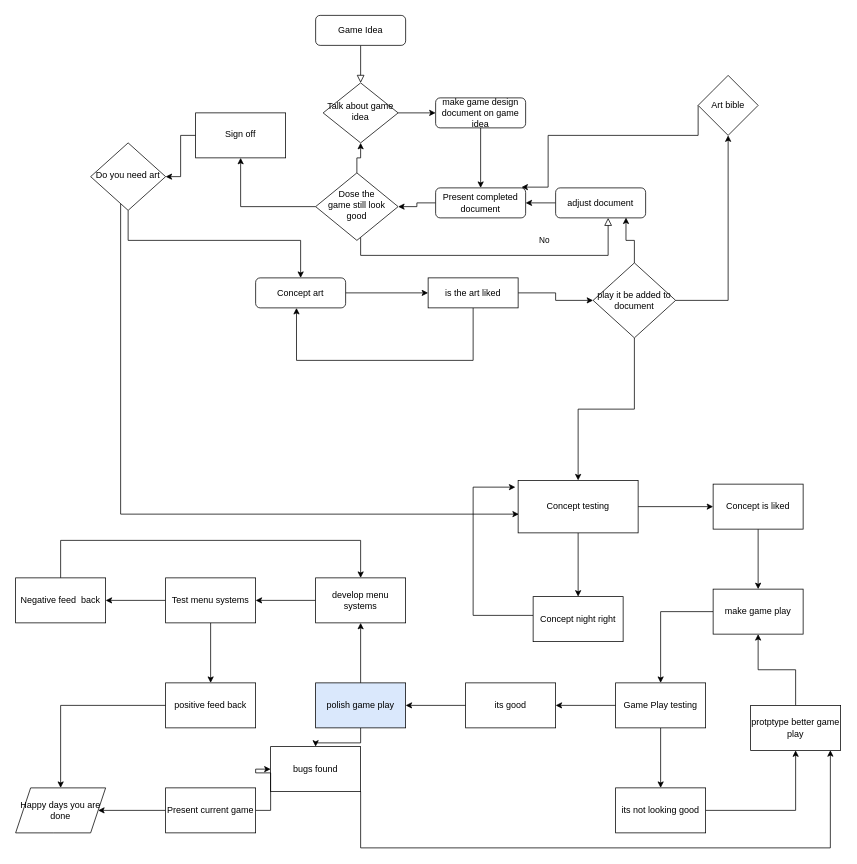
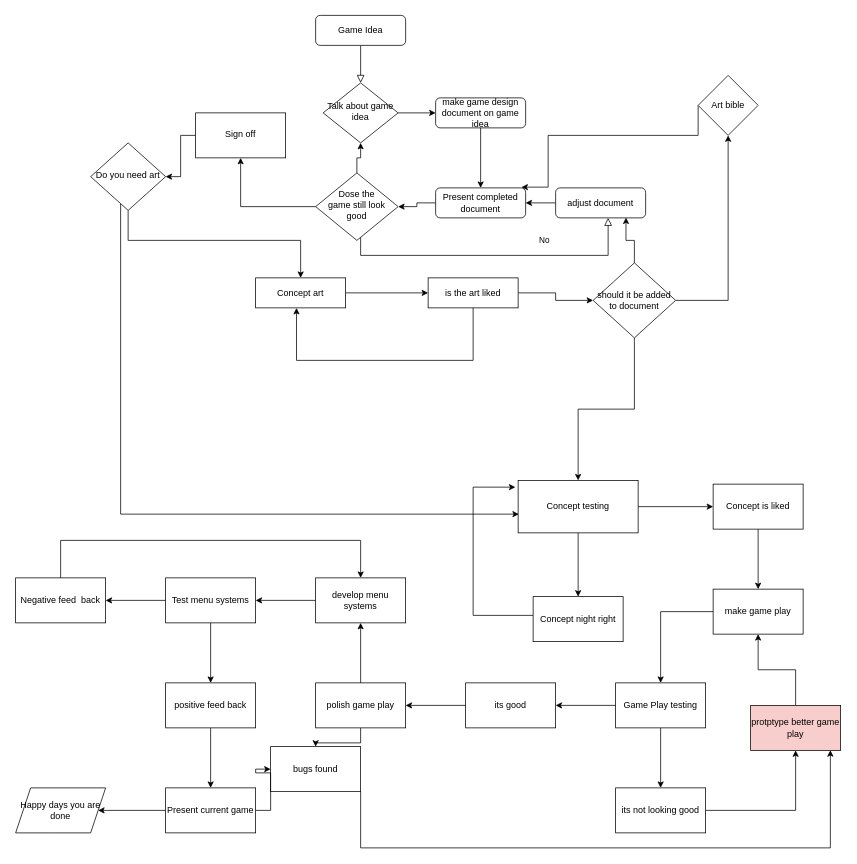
  <mxCell id="0" />
  <mxCell id="1" parent="0" />
  <mxCell id="2" value="" style="rounded=0;html=1;jettySize=auto;orthogonalLoop=1;fontSize=11;endArrow=block;endFill=0;endSize=8;strokeWidth=1;shadow=0;labelBackgroundColor=none;edgeStyle=orthogonalEdgeStyle;" parent="1" source="3" target="5" edge="1"><mxGeometry relative="1" as="geometry" /></mxCell>
  <mxCell id="3" value="Game Idea" style="rounded=1;whiteSpace=wrap;html=1;fontSize=12;glass=0;strokeWidth=1;shadow=0;" parent="1" vertex="1"><mxGeometry x="420" y="20" width="120" height="40" as="geometry" /></mxCell>
  <mxCell id="4" style="edgeStyle=orthogonalEdgeStyle;rounded=0;orthogonalLoop=1;jettySize=auto;html=1;" edge="1" parent="1" source="5" target="7"><mxGeometry relative="1" as="geometry" /></mxCell>
  <mxCell id="5" value="Talk about game idea" style="rhombus;whiteSpace=wrap;html=1;shadow=0;fontFamily=Helvetica;fontSize=12;align=center;strokeWidth=1;spacing=6;spacingTop=-4;" parent="1" vertex="1"><mxGeometry x="430" y="110" width="100" height="80" as="geometry" /></mxCell>
  <mxCell id="6" style="edgeStyle=orthogonalEdgeStyle;rounded=0;orthogonalLoop=1;jettySize=auto;html=1;" edge="1" parent="1" source="7" target="15"><mxGeometry relative="1" as="geometry" /></mxCell>
  <mxCell id="7" value="make game design document on game idea" style="rounded=1;whiteSpace=wrap;html=1;fontSize=12;glass=0;strokeWidth=1;shadow=0;" parent="1" vertex="1"><mxGeometry x="580" y="130" width="120" height="40" as="geometry" /></mxCell>
  <mxCell id="8" value="No" style="rounded=0;html=1;jettySize=auto;orthogonalLoop=1;fontSize=11;endArrow=block;endFill=0;endSize=8;strokeWidth=1;shadow=0;labelBackgroundColor=none;edgeStyle=orthogonalEdgeStyle;" parent="1" source="11" target="17" edge="1"><mxGeometry x="0.333" y="20" relative="1" as="geometry"><mxPoint as="offset" /><mxPoint x="790" y="370" as="targetPoint" /><Array as="points"><mxPoint x="480" y="340" /><mxPoint x="810" y="340" /></Array></mxGeometry></mxCell>
  <mxCell id="9" style="edgeStyle=orthogonalEdgeStyle;rounded=0;orthogonalLoop=1;jettySize=auto;html=1;" edge="1" parent="1" source="11" target="5"><mxGeometry relative="1" as="geometry" /></mxCell>
  <mxCell id="10" value="" style="edgeStyle=orthogonalEdgeStyle;rounded=0;orthogonalLoop=1;jettySize=auto;html=1;" edge="1" parent="1" source="11" target="66"><mxGeometry relative="1" as="geometry" /></mxCell>
  <mxCell id="11" value="&lt;div&gt;Dose the &lt;br&gt;&lt;/div&gt;&lt;div&gt;game still look&lt;/div&gt;&lt;div&gt;good&lt;br&gt;&lt;/div&gt;" style="rhombus;whiteSpace=wrap;html=1;shadow=0;fontFamily=Helvetica;fontSize=12;align=center;strokeWidth=1;spacing=6;spacingTop=-4;" parent="1" vertex="1"><mxGeometry x="420" y="230" width="110" height="90" as="geometry" /></mxCell>
  <mxCell id="12" style="edgeStyle=orthogonalEdgeStyle;rounded=0;orthogonalLoop=1;jettySize=auto;html=1;" edge="1" parent="1" source="13" target="20"><mxGeometry relative="1" as="geometry" /></mxCell>
- <mxCell id="13" value="Concept art" style="rounded=1;whiteSpace=wrap;html=1;fontSize=12;glass=0;strokeWidth=1;shadow=0;" parent="1" vertex="1"><mxGeometry x="340" y="370" width="120" height="40" as="geometry" /></mxCell>
+ <mxCell id="13" value="Concept art" style="whiteSpace=wrap;html=1;fontSize=12;glass=0;strokeWidth=1;shadow=0;rounded=0;" parent="1" vertex="1"><mxGeometry x="340" y="370" width="120" height="40" as="geometry" /></mxCell>
  <mxCell id="14" style="edgeStyle=orthogonalEdgeStyle;rounded=0;orthogonalLoop=1;jettySize=auto;html=1;" edge="1" parent="1" source="15" target="11"><mxGeometry relative="1" as="geometry" /></mxCell>
  <mxCell id="15" value="Present completed document " style="rounded=1;whiteSpace=wrap;html=1;fontSize=12;glass=0;strokeWidth=1;shadow=0;" parent="1" vertex="1"><mxGeometry x="580" y="250" width="120" height="40" as="geometry" /></mxCell>
  <mxCell id="16" style="edgeStyle=orthogonalEdgeStyle;rounded=0;orthogonalLoop=1;jettySize=auto;html=1;" edge="1" parent="1" source="17" target="15"><mxGeometry relative="1" as="geometry" /></mxCell>
  <mxCell id="17" value="adjust document " style="rounded=1;whiteSpace=wrap;html=1;fontSize=12;glass=0;strokeWidth=1;shadow=0;" vertex="1" parent="1"><mxGeometry x="740" y="250" width="120" height="40" as="geometry" /></mxCell>
  <mxCell id="18" value="" style="edgeStyle=orthogonalEdgeStyle;rounded=0;orthogonalLoop=1;jettySize=auto;html=1;" edge="1" parent="1" source="20" target="24"><mxGeometry relative="1" as="geometry" /></mxCell>
  <mxCell id="19" style="edgeStyle=orthogonalEdgeStyle;rounded=0;orthogonalLoop=1;jettySize=auto;html=1;entryX=0.454;entryY=1.004;entryDx=0;entryDy=0;entryPerimeter=0;" edge="1" parent="1" source="20" target="13"><mxGeometry relative="1" as="geometry"><mxPoint x="620" y="550" as="targetPoint" /><Array as="points"><mxPoint x="630" y="480" /><mxPoint x="394" y="480" /></Array></mxGeometry></mxCell>
  <mxCell id="20" value="is the art liked" style="rounded=1;whiteSpace=wrap;html=1;fontSize=12;glass=0;strokeWidth=1;shadow=0;arcSize=0;" vertex="1" parent="1"><mxGeometry x="570" y="370" width="120" height="40" as="geometry" /></mxCell>
  <mxCell id="21" style="edgeStyle=orthogonalEdgeStyle;rounded=0;orthogonalLoop=1;jettySize=auto;html=1;entryX=0.782;entryY=0.989;entryDx=0;entryDy=0;entryPerimeter=0;exitX=0.5;exitY=0;exitDx=0;exitDy=0;" edge="1" parent="1" source="24" target="17"><mxGeometry relative="1" as="geometry" /></mxCell>
  <mxCell id="22" value="" style="edgeStyle=orthogonalEdgeStyle;rounded=0;orthogonalLoop=1;jettySize=auto;html=1;" edge="1" parent="1" source="24" target="29"><mxGeometry relative="1" as="geometry" /></mxCell>
  <mxCell id="23" value="" style="edgeStyle=orthogonalEdgeStyle;rounded=0;orthogonalLoop=1;jettySize=auto;html=1;" edge="1" parent="1" source="24" target="32"><mxGeometry relative="1" as="geometry" /></mxCell>
- <mxCell id="24" value="play it be added to document " style="rhombus;whiteSpace=wrap;html=1;rounded=1;shadow=0;strokeWidth=1;glass=0;arcSize=0;" vertex="1" parent="1"><mxGeometry x="790" y="350" width="110" height="100" as="geometry" /></mxCell>
+ <mxCell id="24" value="should it be added to document " style="rhombus;whiteSpace=wrap;html=1;rounded=1;shadow=0;strokeWidth=1;glass=0;arcSize=0;" vertex="1" parent="1"><mxGeometry x="790" y="350" width="110" height="100" as="geometry" /></mxCell>
  <mxCell id="25" style="edgeStyle=orthogonalEdgeStyle;rounded=0;orthogonalLoop=1;jettySize=auto;html=1;" edge="1" parent="1" source="27" target="13"><mxGeometry relative="1" as="geometry"><Array as="points"><mxPoint x="170" y="320" /><mxPoint x="400" y="320" /></Array></mxGeometry></mxCell>
  <mxCell id="26" style="edgeStyle=orthogonalEdgeStyle;rounded=0;orthogonalLoop=1;jettySize=auto;html=1;entryX=0.006;entryY=0.643;entryDx=0;entryDy=0;entryPerimeter=0;" edge="1" parent="1" source="27" target="32"><mxGeometry relative="1" as="geometry"><Array as="points"><mxPoint x="160" y="685" /></Array></mxGeometry></mxCell>
  <mxCell id="27" value="Do you need art" style="rhombus;whiteSpace=wrap;html=1;shadow=0;strokeWidth=1;spacing=6;spacingTop=-4;" vertex="1" parent="1"><mxGeometry x="120" y="190" width="100" height="90" as="geometry" /></mxCell>
  <mxCell id="28" style="edgeStyle=orthogonalEdgeStyle;rounded=0;orthogonalLoop=1;jettySize=auto;html=1;entryX=0.954;entryY=-0.025;entryDx=0;entryDy=0;entryPerimeter=0;exitX=0;exitY=0.5;exitDx=0;exitDy=0;" edge="1" parent="1" source="29" target="15"><mxGeometry relative="1" as="geometry"><Array as="points"><mxPoint x="930" y="180" /><mxPoint x="730" y="180" /><mxPoint x="730" y="249" /></Array></mxGeometry></mxCell>
  <mxCell id="29" value="Art bible" style="rhombus;whiteSpace=wrap;html=1;rounded=1;shadow=0;strokeWidth=1;glass=0;arcSize=0;" vertex="1" parent="1"><mxGeometry x="930" y="100" width="80" height="80" as="geometry" /></mxCell>
  <mxCell id="30" value="" style="edgeStyle=orthogonalEdgeStyle;rounded=0;orthogonalLoop=1;jettySize=auto;html=1;" edge="1" parent="1" source="32" target="34"><mxGeometry relative="1" as="geometry" /></mxCell>
  <mxCell id="31" value="" style="edgeStyle=orthogonalEdgeStyle;rounded=0;orthogonalLoop=1;jettySize=auto;html=1;" edge="1" parent="1" source="32" target="38"><mxGeometry relative="1" as="geometry" /></mxCell>
  <mxCell id="32" value="Concept testing" style="rounded=1;whiteSpace=wrap;html=1;shadow=0;strokeWidth=1;glass=0;arcSize=0;" vertex="1" parent="1"><mxGeometry x="690" y="640" width="160" height="70" as="geometry" /></mxCell>
  <mxCell id="33" value="" style="edgeStyle=orthogonalEdgeStyle;rounded=0;orthogonalLoop=1;jettySize=auto;html=1;" edge="1" parent="1" source="34" target="36"><mxGeometry relative="1" as="geometry" /></mxCell>
  <mxCell id="34" value="Concept is liked " style="whiteSpace=wrap;html=1;rounded=1;shadow=0;strokeWidth=1;glass=0;arcSize=0;" vertex="1" parent="1"><mxGeometry x="950" y="645" width="120" height="60" as="geometry" /></mxCell>
  <mxCell id="35" value="" style="edgeStyle=orthogonalEdgeStyle;rounded=0;orthogonalLoop=1;jettySize=auto;html=1;" edge="1" parent="1" source="36" target="41"><mxGeometry relative="1" as="geometry" /></mxCell>
  <mxCell id="36" value="make game play" style="whiteSpace=wrap;html=1;rounded=1;shadow=0;strokeWidth=1;glass=0;arcSize=0;" vertex="1" parent="1"><mxGeometry x="950" y="785" width="120" height="60" as="geometry" /></mxCell>
  <mxCell id="37" style="edgeStyle=orthogonalEdgeStyle;rounded=0;orthogonalLoop=1;jettySize=auto;html=1;entryX=-0.023;entryY=0.129;entryDx=0;entryDy=0;entryPerimeter=0;" edge="1" parent="1" source="38" target="32"><mxGeometry relative="1" as="geometry"><Array as="points"><mxPoint x="630" y="820" /><mxPoint x="630" y="649" /></Array></mxGeometry></mxCell>
  <mxCell id="38" value="Concept night right" style="whiteSpace=wrap;html=1;rounded=1;shadow=0;strokeWidth=1;glass=0;arcSize=0;" vertex="1" parent="1"><mxGeometry x="710" y="795" width="120" height="60" as="geometry" /></mxCell>
  <mxCell id="39" value="" style="edgeStyle=orthogonalEdgeStyle;rounded=0;orthogonalLoop=1;jettySize=auto;html=1;" edge="1" parent="1" source="41" target="43"><mxGeometry relative="1" as="geometry" /></mxCell>
  <mxCell id="40" value="" style="edgeStyle=orthogonalEdgeStyle;rounded=0;orthogonalLoop=1;jettySize=auto;html=1;" edge="1" parent="1" source="41" target="48"><mxGeometry relative="1" as="geometry" /></mxCell>
  <mxCell id="41" value="Game Play testing" style="whiteSpace=wrap;html=1;rounded=1;shadow=0;strokeWidth=1;glass=0;arcSize=0;" vertex="1" parent="1"><mxGeometry x="820" y="910" width="120" height="60" as="geometry" /></mxCell>
  <mxCell id="42" value="" style="edgeStyle=orthogonalEdgeStyle;rounded=0;orthogonalLoop=1;jettySize=auto;html=1;" edge="1" parent="1" source="43" target="46"><mxGeometry relative="1" as="geometry" /></mxCell>
  <mxCell id="43" value="its good" style="whiteSpace=wrap;html=1;rounded=1;shadow=0;strokeWidth=1;glass=0;arcSize=0;" vertex="1" parent="1"><mxGeometry x="620" y="910" width="120" height="60" as="geometry" /></mxCell>
  <mxCell id="44" value="" style="edgeStyle=orthogonalEdgeStyle;rounded=0;orthogonalLoop=1;jettySize=auto;html=1;" edge="1" parent="1" source="46" target="52"><mxGeometry relative="1" as="geometry" /></mxCell>
  <mxCell id="45" value="" style="edgeStyle=orthogonalEdgeStyle;rounded=0;orthogonalLoop=1;jettySize=auto;html=1;" edge="1" parent="1" source="46" target="54"><mxGeometry relative="1" as="geometry" /></mxCell>
- <mxCell id="46" value="polish game play" style="rounded=1;whiteSpace=wrap;html=1;shadow=0;strokeWidth=1;glass=0;arcSize=0;fillColor=#dae8fc;" vertex="1" parent="1"><mxGeometry x="420" y="910" width="120" height="60" as="geometry" /></mxCell>
+ <mxCell id="46" value="polish game play" style="rounded=1;whiteSpace=wrap;html=1;shadow=0;strokeWidth=1;glass=0;arcSize=0;" vertex="1" parent="1"><mxGeometry x="420" y="910" width="120" height="60" as="geometry" /></mxCell>
  <mxCell id="47" value="" style="edgeStyle=orthogonalEdgeStyle;rounded=0;orthogonalLoop=1;jettySize=auto;html=1;" edge="1" parent="1" source="48" target="50"><mxGeometry relative="1" as="geometry" /></mxCell>
  <mxCell id="48" value="its not looking good" style="whiteSpace=wrap;html=1;rounded=1;shadow=0;strokeWidth=1;glass=0;arcSize=0;" vertex="1" parent="1"><mxGeometry x="820" y="1050" width="120" height="60" as="geometry" /></mxCell>
  <mxCell id="49" style="edgeStyle=orthogonalEdgeStyle;rounded=0;orthogonalLoop=1;jettySize=auto;html=1;" edge="1" parent="1" source="50" target="36"><mxGeometry relative="1" as="geometry" /></mxCell>
- <mxCell id="50" value="protptype better game play" style="whiteSpace=wrap;html=1;rounded=1;shadow=0;strokeWidth=1;glass=0;arcSize=0;" vertex="1" parent="1"><mxGeometry x="1000" y="940" width="120" height="60" as="geometry" /></mxCell>
+ <mxCell id="50" value="protptype better game play" style="whiteSpace=wrap;html=1;rounded=1;shadow=0;strokeWidth=1;glass=0;arcSize=0;fillColor=#f8cecc;" vertex="1" parent="1"><mxGeometry x="1000" y="940" width="120" height="60" as="geometry" /></mxCell>
  <mxCell id="51" value="" style="edgeStyle=orthogonalEdgeStyle;rounded=0;orthogonalLoop=1;jettySize=auto;html=1;" edge="1" parent="1" source="52" target="57"><mxGeometry relative="1" as="geometry" /></mxCell>
  <mxCell id="52" value="develop menu systems" style="whiteSpace=wrap;html=1;rounded=1;shadow=0;strokeWidth=1;glass=0;arcSize=0;" vertex="1" parent="1"><mxGeometry x="420" y="770" width="120" height="60" as="geometry" /></mxCell>
  <mxCell id="53" style="edgeStyle=orthogonalEdgeStyle;rounded=0;orthogonalLoop=1;jettySize=auto;html=1;entryX=0.886;entryY=0.997;entryDx=0;entryDy=0;entryPerimeter=0;" edge="1" parent="1" source="54" target="50"><mxGeometry relative="1" as="geometry"><Array as="points"><mxPoint x="480" y="1130" /><mxPoint x="1106" y="1130" /></Array></mxGeometry></mxCell>
  <mxCell id="54" value="bugs found" style="whiteSpace=wrap;html=1;rounded=1;shadow=0;strokeWidth=1;glass=0;arcSize=0;" vertex="1" parent="1"><mxGeometry x="360" y="995" width="120" height="60" as="geometry" /></mxCell>
  <mxCell id="55" value="" style="edgeStyle=orthogonalEdgeStyle;rounded=0;orthogonalLoop=1;jettySize=auto;html=1;" edge="1" parent="1" source="57" target="59"><mxGeometry relative="1" as="geometry" /></mxCell>
  <mxCell id="56" value="" style="edgeStyle=orthogonalEdgeStyle;rounded=0;orthogonalLoop=1;jettySize=auto;html=1;" edge="1" parent="1" source="57" target="64"><mxGeometry relative="1" as="geometry" /></mxCell>
  <mxCell id="57" value="Test menu systems" style="whiteSpace=wrap;html=1;rounded=1;shadow=0;strokeWidth=1;glass=0;arcSize=0;" vertex="1" parent="1"><mxGeometry x="220" y="770" width="120" height="60" as="geometry" /></mxCell>
- <mxCell id="58" value="" style="edgeStyle=orthogonalEdgeStyle;rounded=0;orthogonalLoop=1;jettySize=auto;html=1;" edge="1" parent="1" source="59" target="67"><mxGeometry relative="1" as="geometry" /></mxCell>
+ <mxCell id="58" value="" style="edgeStyle=orthogonalEdgeStyle;rounded=0;orthogonalLoop=1;jettySize=auto;html=1;" edge="1" parent="1" source="59" target="62"><mxGeometry relative="1" as="geometry" /></mxCell>
  <mxCell id="59" value="positive feed back" style="whiteSpace=wrap;html=1;rounded=1;shadow=0;strokeWidth=1;glass=0;arcSize=0;" vertex="1" parent="1"><mxGeometry x="220" y="910" width="120" height="60" as="geometry" /></mxCell>
  <mxCell id="60" style="edgeStyle=orthogonalEdgeStyle;rounded=0;orthogonalLoop=1;jettySize=auto;html=1;" edge="1" parent="1" source="62" target="54"><mxGeometry relative="1" as="geometry" /></mxCell>
  <mxCell id="61" value="" style="edgeStyle=orthogonalEdgeStyle;rounded=0;orthogonalLoop=1;jettySize=auto;html=1;" edge="1" parent="1" source="62" target="67"><mxGeometry relative="1" as="geometry" /></mxCell>
  <mxCell id="62" value="Present current game" style="rounded=1;whiteSpace=wrap;html=1;shadow=0;strokeWidth=1;glass=0;arcSize=0;" vertex="1" parent="1"><mxGeometry x="220" y="1050" width="120" height="60" as="geometry" /></mxCell>
  <mxCell id="63" style="edgeStyle=orthogonalEdgeStyle;rounded=0;orthogonalLoop=1;jettySize=auto;html=1;entryX=0.5;entryY=0;entryDx=0;entryDy=0;" edge="1" parent="1" source="64" target="52"><mxGeometry relative="1" as="geometry"><Array as="points"><mxPoint x="80" y="720" /><mxPoint x="480" y="720" /></Array></mxGeometry></mxCell>
  <mxCell id="64" value="Negative feed&amp;nbsp; back" style="whiteSpace=wrap;html=1;rounded=1;shadow=0;strokeWidth=1;glass=0;arcSize=0;" vertex="1" parent="1"><mxGeometry x="20" y="770" width="120" height="60" as="geometry" /></mxCell>
  <mxCell id="65" style="edgeStyle=orthogonalEdgeStyle;rounded=0;orthogonalLoop=1;jettySize=auto;html=1;" edge="1" parent="1" source="66" target="27"><mxGeometry relative="1" as="geometry" /></mxCell>
  <mxCell id="66" value="Sign off" style="whiteSpace=wrap;html=1;shadow=0;strokeWidth=1;spacing=6;spacingTop=-4;" vertex="1" parent="1"><mxGeometry y="150" width="120" height="60" as="geometry" x="260" /></mxCell>
  <mxCell id="67" value="Happy days you are done" style="shape=parallelogram;perimeter=parallelogramPerimeter;whiteSpace=wrap;html=1;fixedSize=1;rounded=1;shadow=0;strokeWidth=1;glass=0;arcSize=0;" vertex="1" parent="1"><mxGeometry x="20" y="1050" width="120" height="60" as="geometry" /></mxCell>
